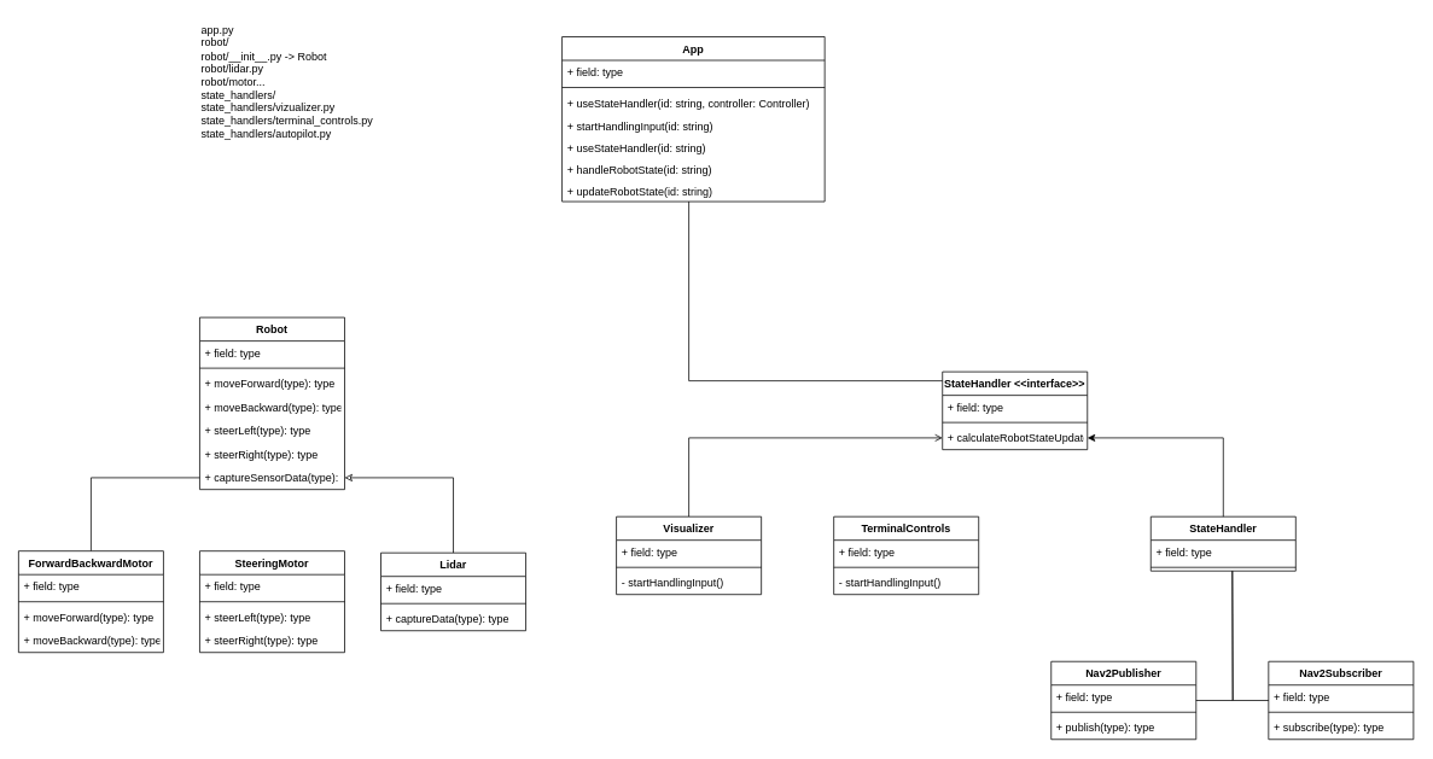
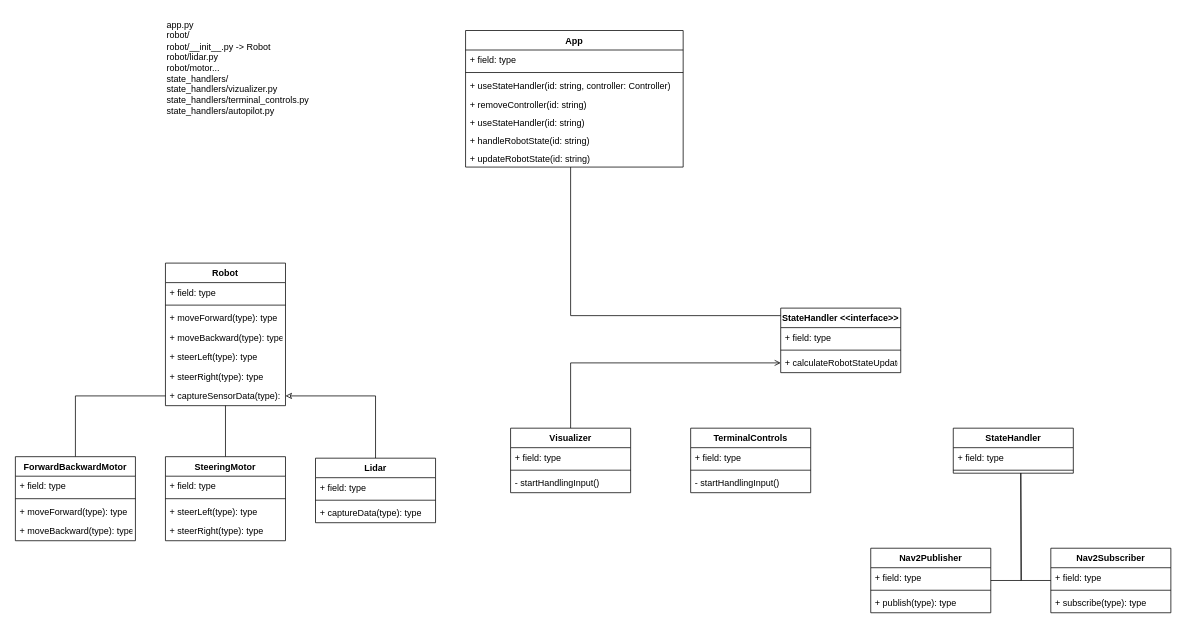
  <mxCell id="0" />
  <mxCell id="1" parent="0" />
  <mxCell id="2" value="App" style="swimlane;fontStyle=1;align=center;verticalAlign=top;childLayout=stackLayout;horizontal=1;startSize=26;horizontalStack=0;resizeParent=1;resizeParentMax=0;resizeLast=0;collapsible=1;marginBottom=0;" vertex="1" parent="1"><mxGeometry x="620" y="40" width="290" height="182" as="geometry" /></mxCell>
  <mxCell id="3" value="+ field: type" style="text;strokeColor=none;fillColor=none;align=left;verticalAlign=top;spacingLeft=4;spacingRight=4;overflow=hidden;rotatable=0;points=[[0,0.5],[1,0.5]];portConstraint=eastwest;" vertex="1" parent="2"><mxGeometry y="26" width="290" height="26" as="geometry" /></mxCell>
  <mxCell id="4" value="" style="line;strokeWidth=1;fillColor=none;align=left;verticalAlign=middle;spacingTop=-1;spacingLeft=3;spacingRight=3;rotatable=0;labelPosition=right;points=[];portConstraint=eastwest;" vertex="1" parent="2"><mxGeometry y="52" width="290" height="8" as="geometry" /></mxCell>
  <mxCell id="5" value="+ useStateHandler(id: string, controller: Controller)" style="text;strokeColor=none;fillColor=none;align=left;verticalAlign=top;spacingLeft=4;spacingRight=4;overflow=hidden;rotatable=0;points=[[0,0.5],[1,0.5]];portConstraint=eastwest;" vertex="1" parent="2"><mxGeometry y="60" width="290" height="26" as="geometry" /></mxCell>
- <mxCell id="6" value="+ startHandlingInput(id: string)" style="text;strokeColor=none;fillColor=none;align=left;verticalAlign=top;spacingLeft=4;spacingRight=4;overflow=hidden;rotatable=0;points=[[0,0.5],[1,0.5]];portConstraint=eastwest;" vertex="1" parent="2"><mxGeometry y="86" width="290" height="24" as="geometry" /></mxCell>
+ <mxCell id="6" value="+ removeController(id: string)" style="text;strokeColor=none;fillColor=none;align=left;verticalAlign=top;spacingLeft=4;spacingRight=4;overflow=hidden;rotatable=0;points=[[0,0.5],[1,0.5]];portConstraint=eastwest;" vertex="1" parent="2"><mxGeometry y="86" width="290" height="24" as="geometry" /></mxCell>
  <mxCell id="7" value="+ useStateHandler(id: string)" style="text;strokeColor=none;fillColor=none;align=left;verticalAlign=top;spacingLeft=4;spacingRight=4;overflow=hidden;rotatable=0;points=[[0,0.5],[1,0.5]];portConstraint=eastwest;" vertex="1" parent="2"><mxGeometry y="110" width="290" height="24" as="geometry" /></mxCell>
  <mxCell id="8" value="+ handleRobotState(id: string)" style="text;strokeColor=none;fillColor=none;align=left;verticalAlign=top;spacingLeft=4;spacingRight=4;overflow=hidden;rotatable=0;points=[[0,0.5],[1,0.5]];portConstraint=eastwest;" vertex="1" parent="2"><mxGeometry y="134" width="290" height="24" as="geometry" /></mxCell>
  <mxCell id="9" value="+ updateRobotState(id: string)" style="text;strokeColor=none;fillColor=none;align=left;verticalAlign=top;spacingLeft=4;spacingRight=4;overflow=hidden;rotatable=0;points=[[0,0.5],[1,0.5]];portConstraint=eastwest;" vertex="1" parent="2"><mxGeometry y="158" width="290" height="24" as="geometry" /></mxCell>
  <mxCell id="10" value="" style="group" vertex="1" connectable="0" parent="1"><mxGeometry x="20" y="350" width="560" height="370" as="geometry" /></mxCell>
  <mxCell id="11" value="Robot" style="swimlane;fontStyle=1;align=center;verticalAlign=top;childLayout=stackLayout;horizontal=1;startSize=26;horizontalStack=0;resizeParent=1;resizeParentMax=0;resizeLast=0;collapsible=1;marginBottom=0;" vertex="1" parent="10"><mxGeometry x="200" width="160" height="190" as="geometry" /></mxCell>
  <mxCell id="12" value="+ field: type" style="text;strokeColor=none;fillColor=none;align=left;verticalAlign=top;spacingLeft=4;spacingRight=4;overflow=hidden;rotatable=0;points=[[0,0.5],[1,0.5]];portConstraint=eastwest;" vertex="1" parent="11"><mxGeometry y="26" width="160" height="26" as="geometry" /></mxCell>
  <mxCell id="13" value="" style="line;strokeWidth=1;fillColor=none;align=left;verticalAlign=middle;spacingTop=-1;spacingLeft=3;spacingRight=3;rotatable=0;labelPosition=right;points=[];portConstraint=eastwest;" vertex="1" parent="11"><mxGeometry y="52" width="160" height="8" as="geometry" /></mxCell>
  <mxCell id="14" value="+ moveForward(type): type" style="text;strokeColor=none;fillColor=none;align=left;verticalAlign=top;spacingLeft=4;spacingRight=4;overflow=hidden;rotatable=0;points=[[0,0.5],[1,0.5]];portConstraint=eastwest;" vertex="1" parent="11"><mxGeometry y="60" width="160" height="26" as="geometry" /></mxCell>
  <mxCell id="15" value="+ moveBackward(type): type" style="text;strokeColor=none;fillColor=none;align=left;verticalAlign=top;spacingLeft=4;spacingRight=4;overflow=hidden;rotatable=0;points=[[0,0.5],[1,0.5]];portConstraint=eastwest;" vertex="1" parent="11"><mxGeometry y="86" width="160" height="26" as="geometry" /></mxCell>
  <mxCell id="16" value="+ steerLeft(type): type" style="text;strokeColor=none;fillColor=none;align=left;verticalAlign=top;spacingLeft=4;spacingRight=4;overflow=hidden;rotatable=0;points=[[0,0.5],[1,0.5]];portConstraint=eastwest;" vertex="1" parent="11"><mxGeometry y="112" width="160" height="26" as="geometry" /></mxCell>
  <mxCell id="17" value="+ steerRight(type): type" style="text;strokeColor=none;fillColor=none;align=left;verticalAlign=top;spacingLeft=4;spacingRight=4;overflow=hidden;rotatable=0;points=[[0,0.5],[1,0.5]];portConstraint=eastwest;" vertex="1" parent="11"><mxGeometry y="138" width="160" height="26" as="geometry" /></mxCell>
  <mxCell id="18" value="+ captureSensorData(type): type" style="text;strokeColor=none;fillColor=none;align=left;verticalAlign=top;spacingLeft=4;spacingRight=4;overflow=hidden;rotatable=0;points=[[0,0.5],[1,0.5]];portConstraint=eastwest;" vertex="1" parent="11"><mxGeometry y="164" width="160" height="26" as="geometry" /></mxCell>
  <mxCell id="19" style="edgeStyle=orthogonalEdgeStyle;rounded=0;orthogonalLoop=1;jettySize=auto;html=1;endArrow=classic;endFill=0;" edge="1" parent="10" source="20" target="18"><mxGeometry relative="1" as="geometry" /></mxCell>
  <mxCell id="20" value="Lidar" style="swimlane;fontStyle=1;align=center;verticalAlign=top;childLayout=stackLayout;horizontal=1;startSize=26;horizontalStack=0;resizeParent=1;resizeParentMax=0;resizeLast=0;collapsible=1;marginBottom=0;" vertex="1" parent="10"><mxGeometry x="400" y="260" width="160" height="86" as="geometry" /></mxCell>
  <mxCell id="21" value="+ field: type" style="text;strokeColor=none;fillColor=none;align=left;verticalAlign=top;spacingLeft=4;spacingRight=4;overflow=hidden;rotatable=0;points=[[0,0.5],[1,0.5]];portConstraint=eastwest;" vertex="1" parent="20"><mxGeometry y="26" width="160" height="26" as="geometry" /></mxCell>
  <mxCell id="22" value="" style="line;strokeWidth=1;fillColor=none;align=left;verticalAlign=middle;spacingTop=-1;spacingLeft=3;spacingRight=3;rotatable=0;labelPosition=right;points=[];portConstraint=eastwest;" vertex="1" parent="20"><mxGeometry y="52" width="160" height="8" as="geometry" /></mxCell>
  <mxCell id="23" value="+ captureData(type): type" style="text;strokeColor=none;fillColor=none;align=left;verticalAlign=top;spacingLeft=4;spacingRight=4;overflow=hidden;rotatable=0;points=[[0,0.5],[1,0.5]];portConstraint=eastwest;" vertex="1" parent="20"><mxGeometry y="60" width="160" height="26" as="geometry" /></mxCell>
  <mxCell id="24" style="edgeStyle=orthogonalEdgeStyle;rounded=0;orthogonalLoop=1;jettySize=auto;html=1;entryX=0;entryY=0.5;entryDx=0;entryDy=0;endArrow=none;endFill=0;" edge="1" parent="10" source="25" target="18"><mxGeometry relative="1" as="geometry" /></mxCell>
  <mxCell id="25" value="ForwardBackwardMotor" style="swimlane;fontStyle=1;align=center;verticalAlign=top;childLayout=stackLayout;horizontal=1;startSize=26;horizontalStack=0;resizeParent=1;resizeParentMax=0;resizeLast=0;collapsible=1;marginBottom=0;" vertex="1" parent="10"><mxGeometry y="258" width="160" height="112" as="geometry"><mxRectangle x="-120" y="160" width="170" height="26" as="alternateBounds" /></mxGeometry></mxCell>
  <mxCell id="26" value="+ field: type" style="text;strokeColor=none;fillColor=none;align=left;verticalAlign=top;spacingLeft=4;spacingRight=4;overflow=hidden;rotatable=0;points=[[0,0.5],[1,0.5]];portConstraint=eastwest;" vertex="1" parent="25"><mxGeometry y="26" width="160" height="26" as="geometry" /></mxCell>
  <mxCell id="27" value="" style="line;strokeWidth=1;fillColor=none;align=left;verticalAlign=middle;spacingTop=-1;spacingLeft=3;spacingRight=3;rotatable=0;labelPosition=right;points=[];portConstraint=eastwest;" vertex="1" parent="25"><mxGeometry y="52" width="160" height="8" as="geometry" /></mxCell>
  <mxCell id="28" value="+ moveForward(type): type" style="text;strokeColor=none;fillColor=none;align=left;verticalAlign=top;spacingLeft=4;spacingRight=4;overflow=hidden;rotatable=0;points=[[0,0.5],[1,0.5]];portConstraint=eastwest;" vertex="1" parent="25"><mxGeometry y="60" width="160" height="26" as="geometry" /></mxCell>
  <mxCell id="29" value="+ moveBackward(type): type" style="text;strokeColor=none;fillColor=none;align=left;verticalAlign=top;spacingLeft=4;spacingRight=4;overflow=hidden;rotatable=0;points=[[0,0.5],[1,0.5]];portConstraint=eastwest;" vertex="1" parent="25"><mxGeometry y="86" width="160" height="26" as="geometry" /></mxCell>
+ <mxCell id="30" style="edgeStyle=orthogonalEdgeStyle;rounded=0;orthogonalLoop=1;jettySize=auto;html=1;endArrow=none;endFill=0;" edge="1" parent="10" source="31" target="11"><mxGeometry relative="1" as="geometry" /></mxCell>
  <mxCell id="31" value="SteeringMotor" style="swimlane;fontStyle=1;align=center;verticalAlign=top;childLayout=stackLayout;horizontal=1;startSize=26;horizontalStack=0;resizeParent=1;resizeParentMax=0;resizeLast=0;collapsible=1;marginBottom=0;" vertex="1" parent="10"><mxGeometry x="200" y="258" width="160" height="112" as="geometry" /></mxCell>
  <mxCell id="32" value="+ field: type" style="text;strokeColor=none;fillColor=none;align=left;verticalAlign=top;spacingLeft=4;spacingRight=4;overflow=hidden;rotatable=0;points=[[0,0.5],[1,0.5]];portConstraint=eastwest;" vertex="1" parent="31"><mxGeometry y="26" width="160" height="26" as="geometry" /></mxCell>
  <mxCell id="33" value="" style="line;strokeWidth=1;fillColor=none;align=left;verticalAlign=middle;spacingTop=-1;spacingLeft=3;spacingRight=3;rotatable=0;labelPosition=right;points=[];portConstraint=eastwest;" vertex="1" parent="31"><mxGeometry y="52" width="160" height="8" as="geometry" /></mxCell>
  <mxCell id="34" value="+ steerLeft(type): type" style="text;strokeColor=none;fillColor=none;align=left;verticalAlign=top;spacingLeft=4;spacingRight=4;overflow=hidden;rotatable=0;points=[[0,0.5],[1,0.5]];portConstraint=eastwest;" vertex="1" parent="31"><mxGeometry y="60" width="160" height="26" as="geometry" /></mxCell>
  <mxCell id="35" value="+ steerRight(type): type" style="text;strokeColor=none;fillColor=none;align=left;verticalAlign=top;spacingLeft=4;spacingRight=4;overflow=hidden;rotatable=0;points=[[0,0.5],[1,0.5]];portConstraint=eastwest;" vertex="1" parent="31"><mxGeometry y="86" width="160" height="26" as="geometry" /></mxCell>
  <mxCell id="36" value="" style="group" vertex="1" connectable="0" parent="1"><mxGeometry x="680" y="410" width="880" height="406" as="geometry" /></mxCell>
  <mxCell id="37" style="edgeStyle=orthogonalEdgeStyle;rounded=0;orthogonalLoop=1;jettySize=auto;html=1;endArrow=none;endFill=0;" edge="1" parent="36" source="38"><mxGeometry relative="1" as="geometry"><mxPoint x="680" y="220" as="targetPoint" /></mxGeometry></mxCell>
  <mxCell id="38" value="Nav2Publisher" style="swimlane;fontStyle=1;align=center;verticalAlign=top;childLayout=stackLayout;horizontal=1;startSize=26;horizontalStack=0;resizeParent=1;resizeParentMax=0;resizeLast=0;collapsible=1;marginBottom=0;" vertex="1" parent="36"><mxGeometry x="480" y="320" width="160" height="86" as="geometry" /></mxCell>
  <mxCell id="39" value="+ field: type" style="text;strokeColor=none;fillColor=none;align=left;verticalAlign=top;spacingLeft=4;spacingRight=4;overflow=hidden;rotatable=0;points=[[0,0.5],[1,0.5]];portConstraint=eastwest;" vertex="1" parent="38"><mxGeometry y="26" width="160" height="26" as="geometry" /></mxCell>
  <mxCell id="40" value="" style="line;strokeWidth=1;fillColor=none;align=left;verticalAlign=middle;spacingTop=-1;spacingLeft=3;spacingRight=3;rotatable=0;labelPosition=right;points=[];portConstraint=eastwest;" vertex="1" parent="38"><mxGeometry y="52" width="160" height="8" as="geometry" /></mxCell>
  <mxCell id="41" value="+ publish(type): type" style="text;strokeColor=none;fillColor=none;align=left;verticalAlign=top;spacingLeft=4;spacingRight=4;overflow=hidden;rotatable=0;points=[[0,0.5],[1,0.5]];portConstraint=eastwest;" vertex="1" parent="38"><mxGeometry y="60" width="160" height="26" as="geometry" /></mxCell>
  <mxCell id="42" style="edgeStyle=orthogonalEdgeStyle;rounded=0;orthogonalLoop=1;jettySize=auto;html=1;endArrow=none;endFill=0;" edge="1" parent="36" source="43"><mxGeometry relative="1" as="geometry"><mxPoint x="680" y="220" as="targetPoint" /></mxGeometry></mxCell>
  <mxCell id="43" value="Nav2Subscriber" style="swimlane;fontStyle=1;align=center;verticalAlign=top;childLayout=stackLayout;horizontal=1;startSize=26;horizontalStack=0;resizeParent=1;resizeParentMax=0;resizeLast=0;collapsible=1;marginBottom=0;" vertex="1" parent="36"><mxGeometry x="720" y="320" width="160" height="86" as="geometry" /></mxCell>
  <mxCell id="44" value="+ field: type" style="text;strokeColor=none;fillColor=none;align=left;verticalAlign=top;spacingLeft=4;spacingRight=4;overflow=hidden;rotatable=0;points=[[0,0.5],[1,0.5]];portConstraint=eastwest;" vertex="1" parent="43"><mxGeometry y="26" width="160" height="26" as="geometry" /></mxCell>
  <mxCell id="45" value="" style="line;strokeWidth=1;fillColor=none;align=left;verticalAlign=middle;spacingTop=-1;spacingLeft=3;spacingRight=3;rotatable=0;labelPosition=right;points=[];portConstraint=eastwest;" vertex="1" parent="43"><mxGeometry y="52" width="160" height="8" as="geometry" /></mxCell>
  <mxCell id="46" value="+ subscribe(type): type" style="text;strokeColor=none;fillColor=none;align=left;verticalAlign=top;spacingLeft=4;spacingRight=4;overflow=hidden;rotatable=0;points=[[0,0.5],[1,0.5]];portConstraint=eastwest;" vertex="1" parent="43"><mxGeometry y="60" width="160" height="26" as="geometry" /></mxCell>
  <mxCell id="47" value="StateHandler" style="swimlane;fontStyle=1;align=center;verticalAlign=top;childLayout=stackLayout;horizontal=1;startSize=26;horizontalStack=0;resizeParent=1;resizeParentMax=0;resizeLast=0;collapsible=1;marginBottom=0;" vertex="1" parent="36"><mxGeometry x="590" y="160" width="160" height="60" as="geometry" /></mxCell>
  <mxCell id="48" value="+ field: type" style="text;strokeColor=none;fillColor=none;align=left;verticalAlign=top;spacingLeft=4;spacingRight=4;overflow=hidden;rotatable=0;points=[[0,0.5],[1,0.5]];portConstraint=eastwest;" vertex="1" parent="47"><mxGeometry y="26" width="160" height="26" as="geometry" /></mxCell>
  <mxCell id="49" value="" style="line;strokeWidth=1;fillColor=none;align=left;verticalAlign=middle;spacingTop=-1;spacingLeft=3;spacingRight=3;rotatable=0;labelPosition=right;points=[];portConstraint=eastwest;" vertex="1" parent="47"><mxGeometry y="52" width="160" height="8" as="geometry" /></mxCell>
  <mxCell id="50" value="StateHandler &lt;&lt;interface&gt;&gt;" style="swimlane;fontStyle=1;align=center;verticalAlign=top;childLayout=stackLayout;horizontal=1;startSize=26;horizontalStack=0;resizeParent=1;resizeParentMax=0;resizeLast=0;collapsible=1;marginBottom=0;" vertex="1" parent="36"><mxGeometry x="360" width="160" height="86" as="geometry" /></mxCell>
  <mxCell id="51" value="+ field: type" style="text;strokeColor=none;fillColor=none;align=left;verticalAlign=top;spacingLeft=4;spacingRight=4;overflow=hidden;rotatable=0;points=[[0,0.5],[1,0.5]];portConstraint=eastwest;" vertex="1" parent="50"><mxGeometry y="26" width="160" height="26" as="geometry" /></mxCell>
  <mxCell id="52" value="" style="line;strokeWidth=1;fillColor=none;align=left;verticalAlign=middle;spacingTop=-1;spacingLeft=3;spacingRight=3;rotatable=0;labelPosition=right;points=[];portConstraint=eastwest;" vertex="1" parent="50"><mxGeometry y="52" width="160" height="8" as="geometry" /></mxCell>
  <mxCell id="53" value="+ calculateRobotStateUpdate" style="text;strokeColor=none;fillColor=none;align=left;verticalAlign=top;spacingLeft=4;spacingRight=4;overflow=hidden;rotatable=0;points=[[0,0.5],[1,0.5]];portConstraint=eastwest;" vertex="1" parent="50"><mxGeometry y="60" width="160" height="26" as="geometry" /></mxCell>
- <mxCell id="54" style="edgeStyle=orthogonalEdgeStyle;rounded=0;orthogonalLoop=1;jettySize=auto;html=1;entryX=1;entryY=0.5;entryDx=0;entryDy=0;" edge="1" parent="36" source="47" target="53"><mxGeometry relative="1" as="geometry" /></mxCell>
  <mxCell id="55" value="TerminalControls" style="swimlane;fontStyle=1;align=center;verticalAlign=top;childLayout=stackLayout;horizontal=1;startSize=26;horizontalStack=0;resizeParent=1;resizeParentMax=0;resizeLast=0;collapsible=1;marginBottom=0;" vertex="1" parent="36"><mxGeometry x="240" y="160" width="160" height="86" as="geometry" /></mxCell>
  <mxCell id="56" value="+ field: type" style="text;strokeColor=none;fillColor=none;align=left;verticalAlign=top;spacingLeft=4;spacingRight=4;overflow=hidden;rotatable=0;points=[[0,0.5],[1,0.5]];portConstraint=eastwest;" vertex="1" parent="55"><mxGeometry y="26" width="160" height="26" as="geometry" /></mxCell>
  <mxCell id="57" value="" style="line;strokeWidth=1;fillColor=none;align=left;verticalAlign=middle;spacingTop=-1;spacingLeft=3;spacingRight=3;rotatable=0;labelPosition=right;points=[];portConstraint=eastwest;" vertex="1" parent="55"><mxGeometry y="52" width="160" height="8" as="geometry" /></mxCell>
  <mxCell id="58" value="- startHandlingInput()" style="text;strokeColor=none;fillColor=none;align=left;verticalAlign=top;spacingLeft=4;spacingRight=4;overflow=hidden;rotatable=0;points=[[0,0.5],[1,0.5]];portConstraint=eastwest;" vertex="1" parent="55"><mxGeometry y="60" width="160" height="26" as="geometry" /></mxCell>
  <mxCell id="59" style="edgeStyle=orthogonalEdgeStyle;rounded=0;orthogonalLoop=1;jettySize=auto;html=1;endArrow=open;" edge="1" parent="36" source="60" target="53"><mxGeometry relative="1" as="geometry" /></mxCell>
  <mxCell id="60" value="Visualizer" style="swimlane;fontStyle=1;align=center;verticalAlign=top;childLayout=stackLayout;horizontal=1;startSize=26;horizontalStack=0;resizeParent=1;resizeParentMax=0;resizeLast=0;collapsible=1;marginBottom=0;" vertex="1" parent="36"><mxGeometry y="160" width="160" height="86" as="geometry" /></mxCell>
  <mxCell id="61" value="+ field: type" style="text;strokeColor=none;fillColor=none;align=left;verticalAlign=top;spacingLeft=4;spacingRight=4;overflow=hidden;rotatable=0;points=[[0,0.5],[1,0.5]];portConstraint=eastwest;" vertex="1" parent="60"><mxGeometry y="26" width="160" height="26" as="geometry" /></mxCell>
  <mxCell id="62" value="" style="line;strokeWidth=1;fillColor=none;align=left;verticalAlign=middle;spacingTop=-1;spacingLeft=3;spacingRight=3;rotatable=0;labelPosition=right;points=[];portConstraint=eastwest;" vertex="1" parent="60"><mxGeometry y="52" width="160" height="8" as="geometry" /></mxCell>
  <mxCell id="63" value="- startHandlingInput()" style="text;strokeColor=none;fillColor=none;align=left;verticalAlign=top;spacingLeft=4;spacingRight=4;overflow=hidden;rotatable=0;points=[[0,0.5],[1,0.5]];portConstraint=eastwest;" vertex="1" parent="60"><mxGeometry y="60" width="160" height="26" as="geometry" /></mxCell>
  <mxCell id="64" style="edgeStyle=orthogonalEdgeStyle;rounded=0;orthogonalLoop=1;jettySize=auto;html=1;endArrow=none;endFill=0;" edge="1" parent="1" source="50" target="2"><mxGeometry relative="1" as="geometry"><Array as="points"><mxPoint x="760" y="420" /></Array></mxGeometry></mxCell>
  <mxCell id="65" value="app.py&lt;br&gt;robot/&lt;br&gt;&lt;div style=&quot;&quot;&gt;&lt;span style=&quot;background-color: initial;&quot;&gt;robot/__init__.py -&amp;gt; Robot&lt;/span&gt;&lt;/div&gt;&lt;div style=&quot;&quot;&gt;&lt;span style=&quot;background-color: initial;&quot;&gt;robot/lidar.py&lt;/span&gt;&lt;/div&gt;&lt;div style=&quot;&quot;&gt;&lt;span style=&quot;background-color: initial;&quot;&gt;robot/motor...&lt;/span&gt;&lt;/div&gt;&lt;div style=&quot;&quot;&gt;&lt;span style=&quot;background-color: initial;&quot;&gt;state_handlers/&lt;/span&gt;&lt;/div&gt;&lt;div style=&quot;&quot;&gt;&lt;span style=&quot;background-color: initial;&quot;&gt;state_handlers/vizualizer.py&lt;/span&gt;&lt;/div&gt;&lt;div style=&quot;&quot;&gt;state_handlers/terminal_controls.py&lt;span style=&quot;background-color: initial;&quot;&gt;&lt;br&gt;&lt;/span&gt;&lt;/div&gt;&lt;div style=&quot;&quot;&gt;state_handlers/autopilot.py&lt;br&gt;&lt;/div&gt;" style="text;html=1;strokeColor=none;fillColor=none;align=left;verticalAlign=middle;whiteSpace=wrap;rounded=0;" vertex="1" parent="1"><mxGeometry x="220" y="20" width="240" height="140" as="geometry" /></mxCell>
